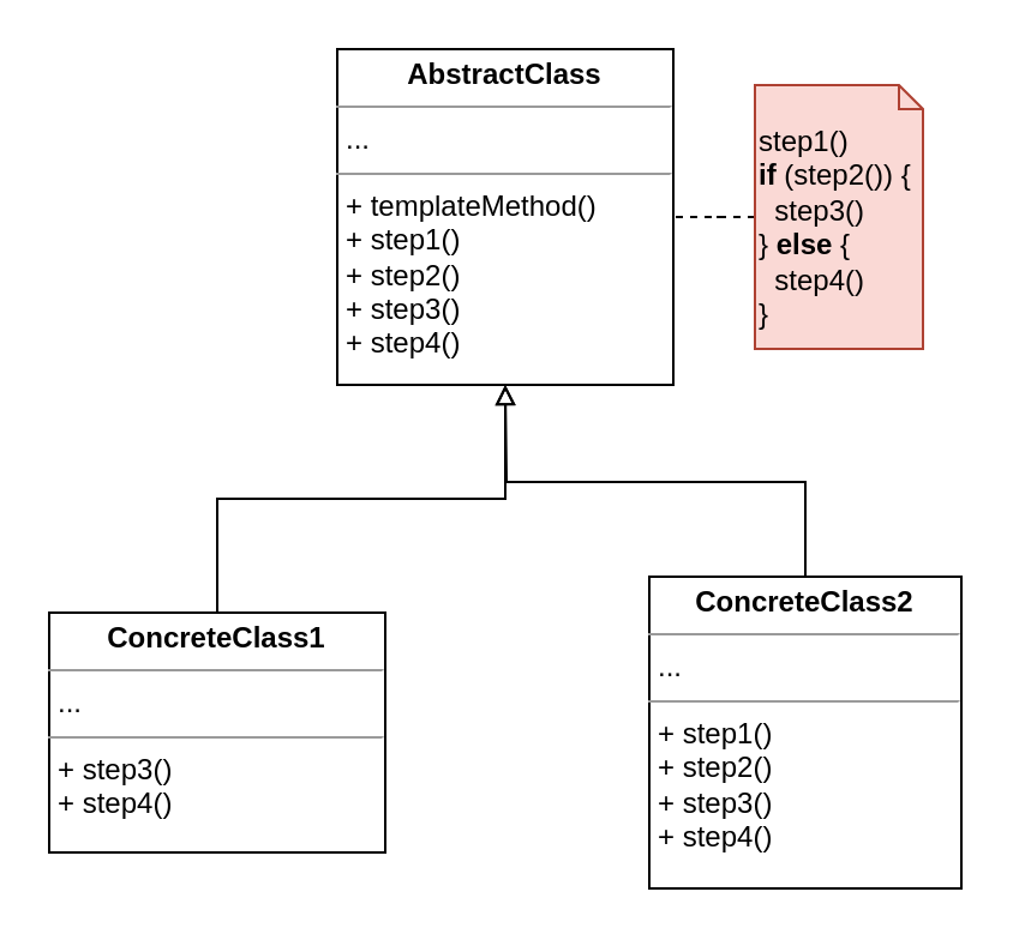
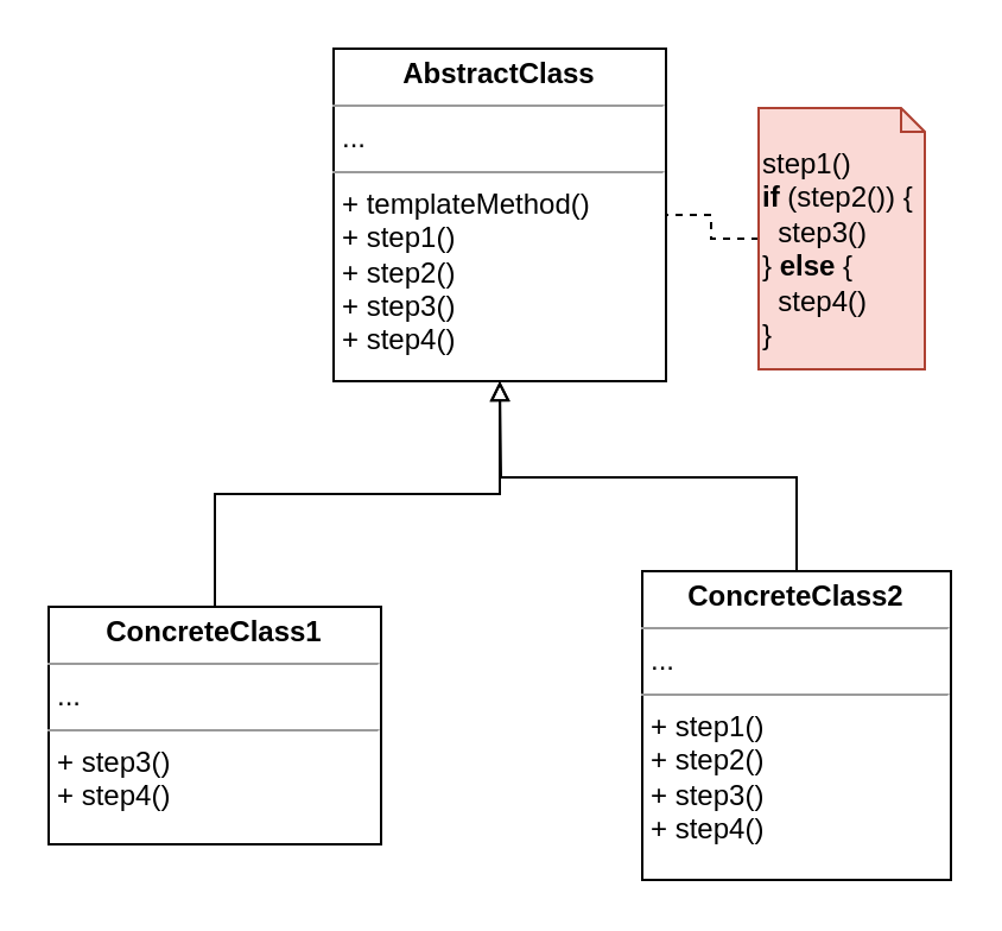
  <mxCell id="0" />
  <mxCell id="1" parent="0" />
  <mxCell id="2" value="&lt;p style=&quot;margin:0px;margin-top:4px;text-align:center;&quot;&gt;&lt;b&gt;AbstractClass&lt;/b&gt;&lt;/p&gt;&lt;hr size=&quot;1&quot;&gt;&lt;p style=&quot;margin:0px;margin-left:4px;&quot;&gt;...&lt;/p&gt;&lt;hr size=&quot;1&quot;&gt;&lt;p style=&quot;margin:0px;margin-left:4px;&quot;&gt;+ templateMethod()&lt;/p&gt;&lt;p style=&quot;margin:0px;margin-left:4px;&quot;&gt;+ step1()&lt;/p&gt;&lt;p style=&quot;margin:0px;margin-left:4px;&quot;&gt;+ step2()&lt;br&gt;&lt;/p&gt;&lt;p style=&quot;margin:0px;margin-left:4px;&quot;&gt;+ step3()&lt;br&gt;&lt;/p&gt;&lt;p style=&quot;margin:0px;margin-left:4px;&quot;&gt;+ step4()&lt;br&gt;&lt;/p&gt;" style="verticalAlign=top;align=left;overflow=fill;fontSize=12;fontFamily=Helvetica;html=1;" vertex="1" parent="1"><mxGeometry x="140" y="20" width="140" height="140" as="geometry" /></mxCell>
  <mxCell id="3" style="edgeStyle=orthogonalEdgeStyle;rounded=0;orthogonalLoop=1;jettySize=auto;html=1;exitX=0.5;exitY=0;exitDx=0;exitDy=0;entryX=0.5;entryY=1;entryDx=0;entryDy=0;endArrow=block;endFill=0;" edge="1" parent="1" source="4" target="2"><mxGeometry relative="1" as="geometry" /></mxCell>
  <mxCell id="4" value="&lt;p style=&quot;margin:0px;margin-top:4px;text-align:center;&quot;&gt;&lt;b&gt;ConcreteClass1&lt;/b&gt;&lt;/p&gt;&lt;hr size=&quot;1&quot;&gt;&lt;p style=&quot;margin:0px;margin-left:4px;&quot;&gt;...&lt;/p&gt;&lt;hr size=&quot;1&quot;&gt;&lt;p style=&quot;margin:0px;margin-left:4px;&quot;&gt;&lt;span style=&quot;background-color: initial;&quot;&gt;+ step3()&lt;/span&gt;&lt;br&gt;&lt;/p&gt;&lt;p style=&quot;margin:0px;margin-left:4px;&quot;&gt;+ step4()&lt;br&gt;&lt;/p&gt;" style="verticalAlign=top;align=left;overflow=fill;fontSize=12;fontFamily=Helvetica;html=1;" vertex="1" parent="1"><mxGeometry x="20" y="255" width="140" height="100" as="geometry" /></mxCell>
  <mxCell id="5" style="edgeStyle=orthogonalEdgeStyle;rounded=0;orthogonalLoop=1;jettySize=auto;html=1;exitX=0.5;exitY=0;exitDx=0;exitDy=0;endArrow=block;endFill=0;" edge="1" parent="1" source="6"><mxGeometry relative="1" as="geometry"><mxPoint x="210" y="160" as="targetPoint" /></mxGeometry></mxCell>
  <mxCell id="6" value="&lt;p style=&quot;margin:0px;margin-top:4px;text-align:center;&quot;&gt;&lt;b&gt;ConcreteClass2&lt;/b&gt;&lt;/p&gt;&lt;hr size=&quot;1&quot;&gt;&lt;p style=&quot;margin:0px;margin-left:4px;&quot;&gt;...&lt;/p&gt;&lt;hr size=&quot;1&quot;&gt;&lt;p style=&quot;margin:0px;margin-left:4px;&quot;&gt;&lt;span style=&quot;background-color: initial;&quot;&gt;+ step1()&lt;/span&gt;&lt;br&gt;&lt;/p&gt;&lt;p style=&quot;margin:0px;margin-left:4px;&quot;&gt;+ step2()&lt;br&gt;&lt;/p&gt;&lt;p style=&quot;margin:0px;margin-left:4px;&quot;&gt;+ step3()&lt;br&gt;&lt;/p&gt;&lt;p style=&quot;margin:0px;margin-left:4px;&quot;&gt;+ step4()&lt;br&gt;&lt;/p&gt;" style="verticalAlign=top;align=left;overflow=fill;fontSize=12;fontFamily=Helvetica;html=1;" vertex="1" parent="1"><mxGeometry x="270" y="240" width="130" height="130" as="geometry" /></mxCell>
  <mxCell id="7" style="edgeStyle=orthogonalEdgeStyle;rounded=0;orthogonalLoop=1;jettySize=auto;html=1;exitX=0;exitY=0.5;exitDx=0;exitDy=0;exitPerimeter=0;endArrow=none;endFill=0;dashed=1;" edge="1" parent="1" source="8" target="2"><mxGeometry relative="1" as="geometry" /></mxCell>
- <mxCell id="8" value="step1()&lt;br&gt;&lt;b&gt;if&lt;/b&gt; (step2()) {&lt;br&gt;&amp;nbsp; step3()&lt;br&gt;} &lt;b&gt;else&lt;/b&gt; {&lt;br&gt;&amp;nbsp; step4()&lt;br&gt;}" style="shape=note2;boundedLbl=1;whiteSpace=wrap;html=1;size=10;verticalAlign=top;align=left;fillColor=#fad9d5;strokeColor=#ae4132;" vertex="1" parent="1"><mxGeometry x="314" y="35" width="70" height="110" as="geometry" /></mxCell>
+ <mxCell id="8" value="step1()&lt;br&gt;&lt;b&gt;if&lt;/b&gt; (step2()) {&lt;br&gt;&amp;nbsp; step3()&lt;br&gt;} &lt;b&gt;else&lt;/b&gt; {&lt;br&gt;&amp;nbsp; step4()&lt;br&gt;}" style="shape=note2;boundedLbl=1;whiteSpace=wrap;html=1;size=10;verticalAlign=top;align=left;fillColor=#fad9d5;strokeColor=#ae4132;" vertex="1" parent="1"><mxGeometry x="319" y="45" width="70" height="110" as="geometry" /></mxCell>
